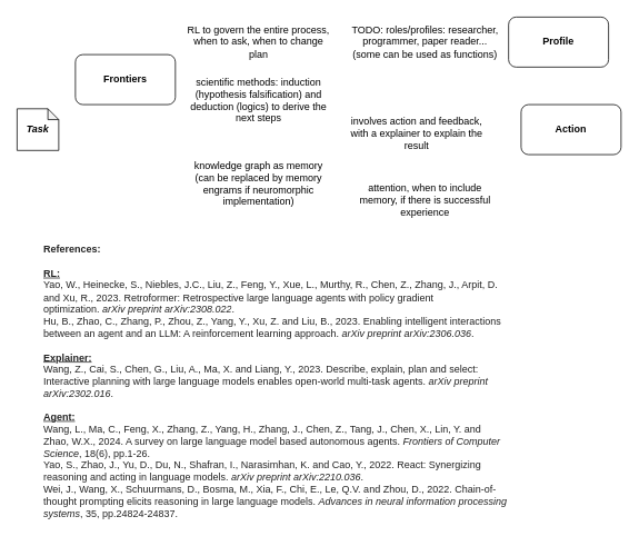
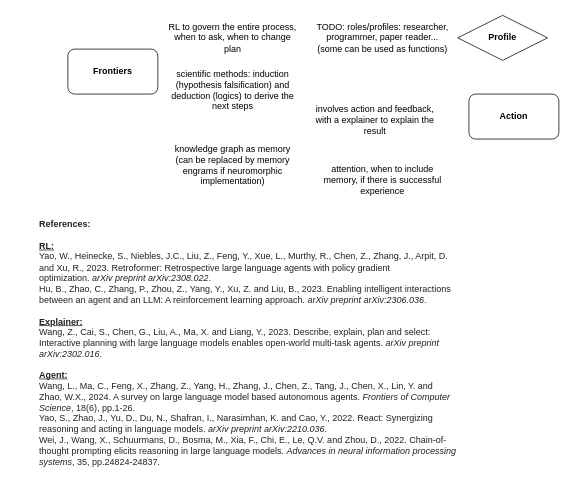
  <mxCell id="0" />
  <mxCell id="1" parent="0" />
  <mxCell id="2" value="RL to govern the entire process, when to ask, when to change plan" style="text;html=1;align=center;verticalAlign=middle;whiteSpace=wrap;rounded=0;" vertex="1" parent="1"><mxGeometry x="220" y="35" width="180" height="30" as="geometry" /></mxCell>
  <mxCell id="3" value="scientific methods: induction (hypothesis falsification) and deduction (logics) to derive the next steps" style="text;html=1;align=center;verticalAlign=middle;whiteSpace=wrap;rounded=0;" vertex="1" parent="1"><mxGeometry x="220" y="105" width="180" height="30" as="geometry" /></mxCell>
  <mxCell id="4" value="knowledge graph as memory (can be replaced by memory engrams if neuromorphic implementation)" style="text;html=1;align=center;verticalAlign=middle;whiteSpace=wrap;rounded=0;" vertex="1" parent="1"><mxGeometry x="220" y="205" width="180" height="30" as="geometry" /></mxCell>
  <mxCell id="5" value="involves action and feedback, with a explainer to explain the result" style="text;html=1;align=center;verticalAlign=middle;whiteSpace=wrap;rounded=0;" vertex="1" parent="1"><mxGeometry x="410" y="145" width="180" height="30" as="geometry" /></mxCell>
  <mxCell id="6" value="attention, when to include memory, if there is successful experience" style="text;html=1;align=center;verticalAlign=middle;whiteSpace=wrap;rounded=0;" vertex="1" parent="1"><mxGeometry x="420" y="225" width="180" height="30" as="geometry" /></mxCell>
  <mxCell id="7" value="TODO: roles/profiles: researcher, programmer, paper reader... (some can be used as functions)" style="text;html=1;align=center;verticalAlign=middle;whiteSpace=wrap;rounded=0;" vertex="1" parent="1"><mxGeometry x="420" y="35" width="180" height="30" as="geometry" /></mxCell>
  <mxCell id="8" value="&lt;span style=&quot;color: rgb(34, 34, 34); font-family: Arial, sans-serif; font-style: normal; font-variant-ligatures: normal; font-variant-caps: normal; letter-spacing: normal; orphans: 2; text-align: left; text-indent: 0px; text-transform: none; widows: 2; word-spacing: 0px; -webkit-text-stroke-width: 0px; white-space: normal; background-color: rgb(255, 255, 255); text-decoration-thickness: initial; text-decoration-style: initial; text-decoration-color: initial; float: none; display: inline !important;&quot;&gt;&lt;font style=&quot;font-size: 12px;&quot;&gt;&lt;b&gt;References:&lt;/b&gt;&lt;/font&gt;&lt;/span&gt;&lt;div&gt;&lt;font face=&quot;Arial, sans-serif&quot; color=&quot;#222222&quot;&gt;&lt;b&gt;&lt;br&gt;&lt;/b&gt;&lt;/font&gt;&lt;div&gt;&lt;font face=&quot;Arial, sans-serif&quot; color=&quot;#222222&quot;&gt;&lt;b&gt;&lt;u&gt;RL:&lt;/u&gt;&lt;/b&gt;&lt;br&gt;&lt;/font&gt;&lt;div&gt;&lt;font style=&quot;font-size: 12px;&quot;&gt;&lt;span style=&quot;color: rgb(34, 34, 34); font-family: Arial, sans-serif; font-style: normal; font-variant-ligatures: normal; font-variant-caps: normal; font-weight: 400; letter-spacing: normal; orphans: 2; text-align: left; text-indent: 0px; text-transform: none; widows: 2; word-spacing: 0px; -webkit-text-stroke-width: 0px; white-space: normal; background-color: rgb(255, 255, 255); text-decoration-thickness: initial; text-decoration-style: initial; text-decoration-color: initial; float: none; display: inline !important;&quot;&gt;Yao, W., Heinecke, S., Niebles, J.C., Liu, Z., Feng, Y., Xue, L., Murthy, R., Chen, Z., Zhang, J., Arpit, D. and Xu, R., 2023. Retroformer: Retrospective large language agents with policy gradient optimization.&lt;span&gt;&amp;nbsp;&lt;/span&gt;&lt;/span&gt;&lt;i style=&quot;color: rgb(34, 34, 34); font-family: Arial, sans-serif; font-variant-ligatures: normal; font-variant-caps: normal; font-weight: 400; letter-spacing: normal; orphans: 2; text-align: left; text-indent: 0px; text-transform: none; widows: 2; word-spacing: 0px; -webkit-text-stroke-width: 0px; white-space: normal; background-color: rgb(255, 255, 255); text-decoration-thickness: initial; text-decoration-style: initial; text-decoration-color: initial;&quot;&gt;arXiv preprint arXiv:2308.022&lt;/i&gt;&lt;span style=&quot;color: rgb(34, 34, 34); font-family: Arial, sans-serif; font-style: normal; font-variant-ligatures: normal; font-variant-caps: normal; font-weight: 400; letter-spacing: normal; orphans: 2; text-align: left; text-indent: 0px; text-transform: none; widows: 2; word-spacing: 0px; -webkit-text-stroke-width: 0px; white-space: normal; background-color: rgb(255, 255, 255); text-decoration-thickness: initial; text-decoration-style: initial; text-decoration-color: initial; float: none; display: inline !important;&quot;&gt;.&lt;/span&gt;&lt;/font&gt;&lt;/div&gt;&lt;div&gt;&lt;font style=&quot;&quot;&gt;&lt;span style=&quot;orphans: 2; text-align: left; text-indent: 0px; widows: 2; background-color: rgb(255, 255, 255); text-decoration-thickness: initial; text-decoration-style: initial; text-decoration-color: initial; float: none; display: inline !important;&quot;&gt;&lt;font face=&quot;Arial, sans-serif&quot; color=&quot;#222222&quot;&gt;Hu, B., Zhao, C., Zhang, P., Zhou, Z., Yang, Y., Xu, Z. and Liu, B., 2023. Enabling intelligent interactions between an agent and an LLM: A reinforcement learning approach. &lt;i&gt;arXiv preprint arXiv:2306.036&lt;/i&gt;.&lt;/font&gt;&lt;br&gt;&lt;/span&gt;&lt;/font&gt;&lt;/div&gt;&lt;/div&gt;&lt;/div&gt;&lt;div&gt;&lt;font style=&quot;&quot;&gt;&lt;span style=&quot;orphans: 2; text-align: left; text-indent: 0px; widows: 2; background-color: rgb(255, 255, 255); text-decoration-thickness: initial; text-decoration-style: initial; text-decoration-color: initial; float: none; display: inline !important;&quot;&gt;&lt;font face=&quot;Arial, sans-serif&quot; color=&quot;#222222&quot;&gt;&lt;br&gt;&lt;/font&gt;&lt;/span&gt;&lt;/font&gt;&lt;/div&gt;&lt;div&gt;&lt;font style=&quot;&quot;&gt;&lt;span style=&quot;orphans: 2; text-align: left; text-indent: 0px; widows: 2; background-color: rgb(255, 255, 255); text-decoration-thickness: initial; text-decoration-style: initial; text-decoration-color: initial; float: none; display: inline !important;&quot;&gt;&lt;font face=&quot;Arial, sans-serif&quot; color=&quot;#222222&quot;&gt;&lt;b&gt;&lt;u&gt;Explainer:&lt;/u&gt;&lt;/b&gt;&lt;/font&gt;&lt;/span&gt;&lt;/font&gt;&lt;/div&gt;&lt;div&gt;&lt;font style=&quot;&quot;&gt;&lt;span style=&quot;orphans: 2; text-align: left; text-indent: 0px; widows: 2; background-color: rgb(255, 255, 255); text-decoration-thickness: initial; text-decoration-style: initial; text-decoration-color: initial; float: none; display: inline !important;&quot;&gt;&lt;font face=&quot;Arial, sans-serif&quot; color=&quot;#222222&quot;&gt;Wang, Z., Cai, S., Chen, G., Liu, A., Ma, X. and Liang, Y., 2023. Describe, explain, plan and select: Interactive planning with large language models enables open-world multi-task agents. &lt;i&gt;arXiv preprint arXiv:2302.016&lt;/i&gt;.&lt;br&gt;&lt;/font&gt;&lt;/span&gt;&lt;/font&gt;&lt;/div&gt;&lt;div&gt;&lt;font style=&quot;&quot;&gt;&lt;span style=&quot;orphans: 2; text-align: left; text-indent: 0px; widows: 2; background-color: rgb(255, 255, 255); text-decoration-thickness: initial; text-decoration-style: initial; text-decoration-color: initial; float: none; display: inline !important;&quot;&gt;&lt;font face=&quot;Arial, sans-serif&quot; color=&quot;#222222&quot;&gt;&lt;br&gt;&lt;/font&gt;&lt;/span&gt;&lt;/font&gt;&lt;/div&gt;&lt;div&gt;&lt;font style=&quot;&quot;&gt;&lt;span style=&quot;orphans: 2; text-align: left; text-indent: 0px; widows: 2; background-color: rgb(255, 255, 255); text-decoration-thickness: initial; text-decoration-style: initial; text-decoration-color: initial; float: none; display: inline !important;&quot;&gt;&lt;font face=&quot;Arial, sans-serif&quot; color=&quot;#222222&quot;&gt;&lt;b&gt;&lt;u&gt;Agent:&lt;/u&gt;&lt;/b&gt;&lt;/font&gt;&lt;/span&gt;&lt;/font&gt;&lt;/div&gt;&lt;div&gt;&lt;font style=&quot;&quot;&gt;&lt;span style=&quot;orphans: 2; text-align: left; text-indent: 0px; widows: 2; background-color: rgb(255, 255, 255); text-decoration-thickness: initial; text-decoration-style: initial; text-decoration-color: initial; float: none; display: inline !important;&quot;&gt;&lt;span style=&quot;background-color: initial;&quot;&gt;&lt;font face=&quot;Arial, sans-serif&quot; color=&quot;#222222&quot;&gt;Wang, L., Ma, C., Feng, X., Zhang, Z., Yang, H., Zhang, J., Chen, Z., Tang, J., Chen, X., Lin, Y. and Zhao, W.X., 2024. A survey on large language model based autonomous agents. &lt;i&gt;Frontiers of Computer Science&lt;/i&gt;, 18(6), pp.1-26.&lt;/font&gt;&lt;/span&gt;&lt;/span&gt;&lt;/font&gt;&lt;/div&gt;&lt;div&gt;&lt;font style=&quot;&quot;&gt;&lt;span style=&quot;orphans: 2; text-align: left; text-indent: 0px; widows: 2; background-color: rgb(255, 255, 255); text-decoration-thickness: initial; text-decoration-style: initial; text-decoration-color: initial; float: none; display: inline !important;&quot;&gt;&lt;font face=&quot;Arial, sans-serif&quot; color=&quot;#222222&quot;&gt;Yao, S., Zhao, J., Yu, D., Du, N., Shafran, I., Narasimhan, K. and Cao, Y., 2022. React: Synergizing reasoning and acting in language models. &lt;i&gt;arXiv preprint arXiv:2210.036&lt;/i&gt;.&lt;/font&gt;&lt;/span&gt;&lt;/font&gt;&lt;/div&gt;&lt;div&gt;&lt;font style=&quot;&quot;&gt;&lt;span style=&quot;orphans: 2; text-align: left; text-indent: 0px; widows: 2; background-color: rgb(255, 255, 255); text-decoration-thickness: initial; text-decoration-style: initial; text-decoration-color: initial; float: none; display: inline !important;&quot;&gt;&lt;font face=&quot;Arial, sans-serif&quot; color=&quot;#222222&quot;&gt;Wei, J., Wang, X., Schuurmans, D., Bosma, M., Xia, F., Chi, E., Le, Q.V. and Zhou, D., 2022. Chain-of-thought prompting elicits reasoning in large language models. &lt;i&gt;Advances in neural information processing systems&lt;/i&gt;, 35, pp.24824-24837.&lt;br&gt;&lt;/font&gt;&lt;/span&gt;&lt;/font&gt;&lt;/div&gt;" style="text;whiteSpace=wrap;html=1;" vertex="1" parent="1"><mxGeometry x="50" y="285" width="560" height="360" as="geometry" /></mxCell>
  <mxCell id="9" value="Action" style="rounded=1;whiteSpace=wrap;html=1;fontStyle=1" vertex="1" parent="1"><mxGeometry x="625" y="125" width="120" height="60" as="geometry" /></mxCell>
  <mxCell id="10" value="Frontiers" style="rounded=1;whiteSpace=wrap;html=1;fontStyle=1" vertex="1" parent="1"><mxGeometry x="90" y="65" width="120" height="60" as="geometry" /></mxCell>
- <mxCell id="11" value="Profile" style="rounded=1;whiteSpace=wrap;html=1;fontStyle=1" vertex="1" parent="1"><mxGeometry x="610" y="20" width="120" height="60" as="geometry" /></mxCell>
- <mxCell id="12" value="&lt;b&gt;&lt;i&gt;Task&lt;/i&gt;&lt;/b&gt;" style="shape=note;whiteSpace=wrap;html=1;backgroundOutline=1;darkOpacity=0.05;size=13;" vertex="1" parent="1"><mxGeometry x="20" y="130" width="50" height="50" as="geometry" /></mxCell>
+ <mxCell id="11" value="Profile" style="rhombus;whiteSpace=wrap;html=1;fontStyle=1;" vertex="1" parent="1"><mxGeometry x="610" y="20" width="120" height="60" as="geometry" /></mxCell>
